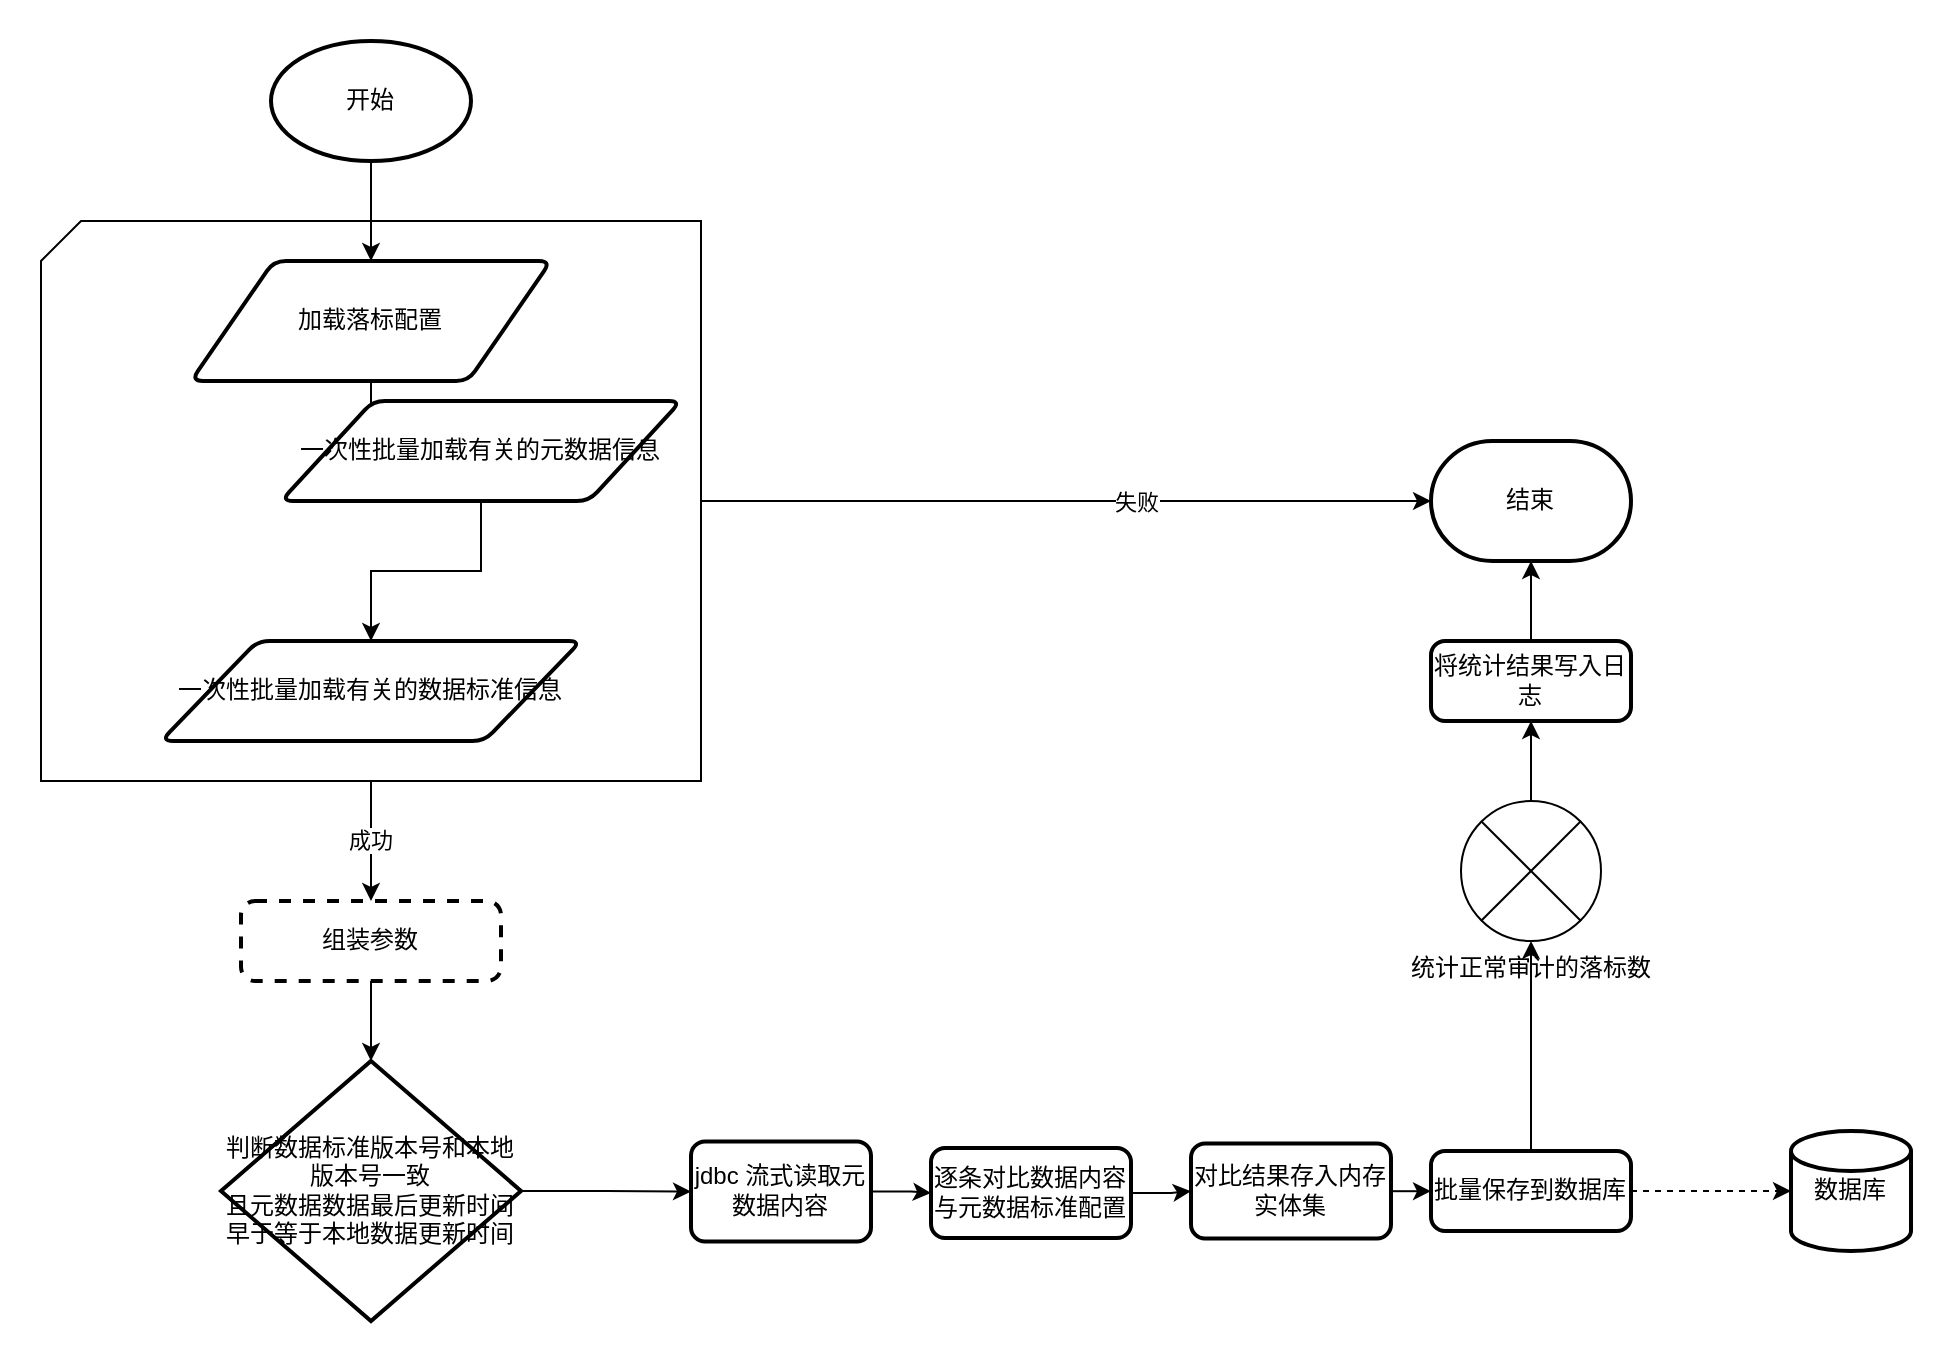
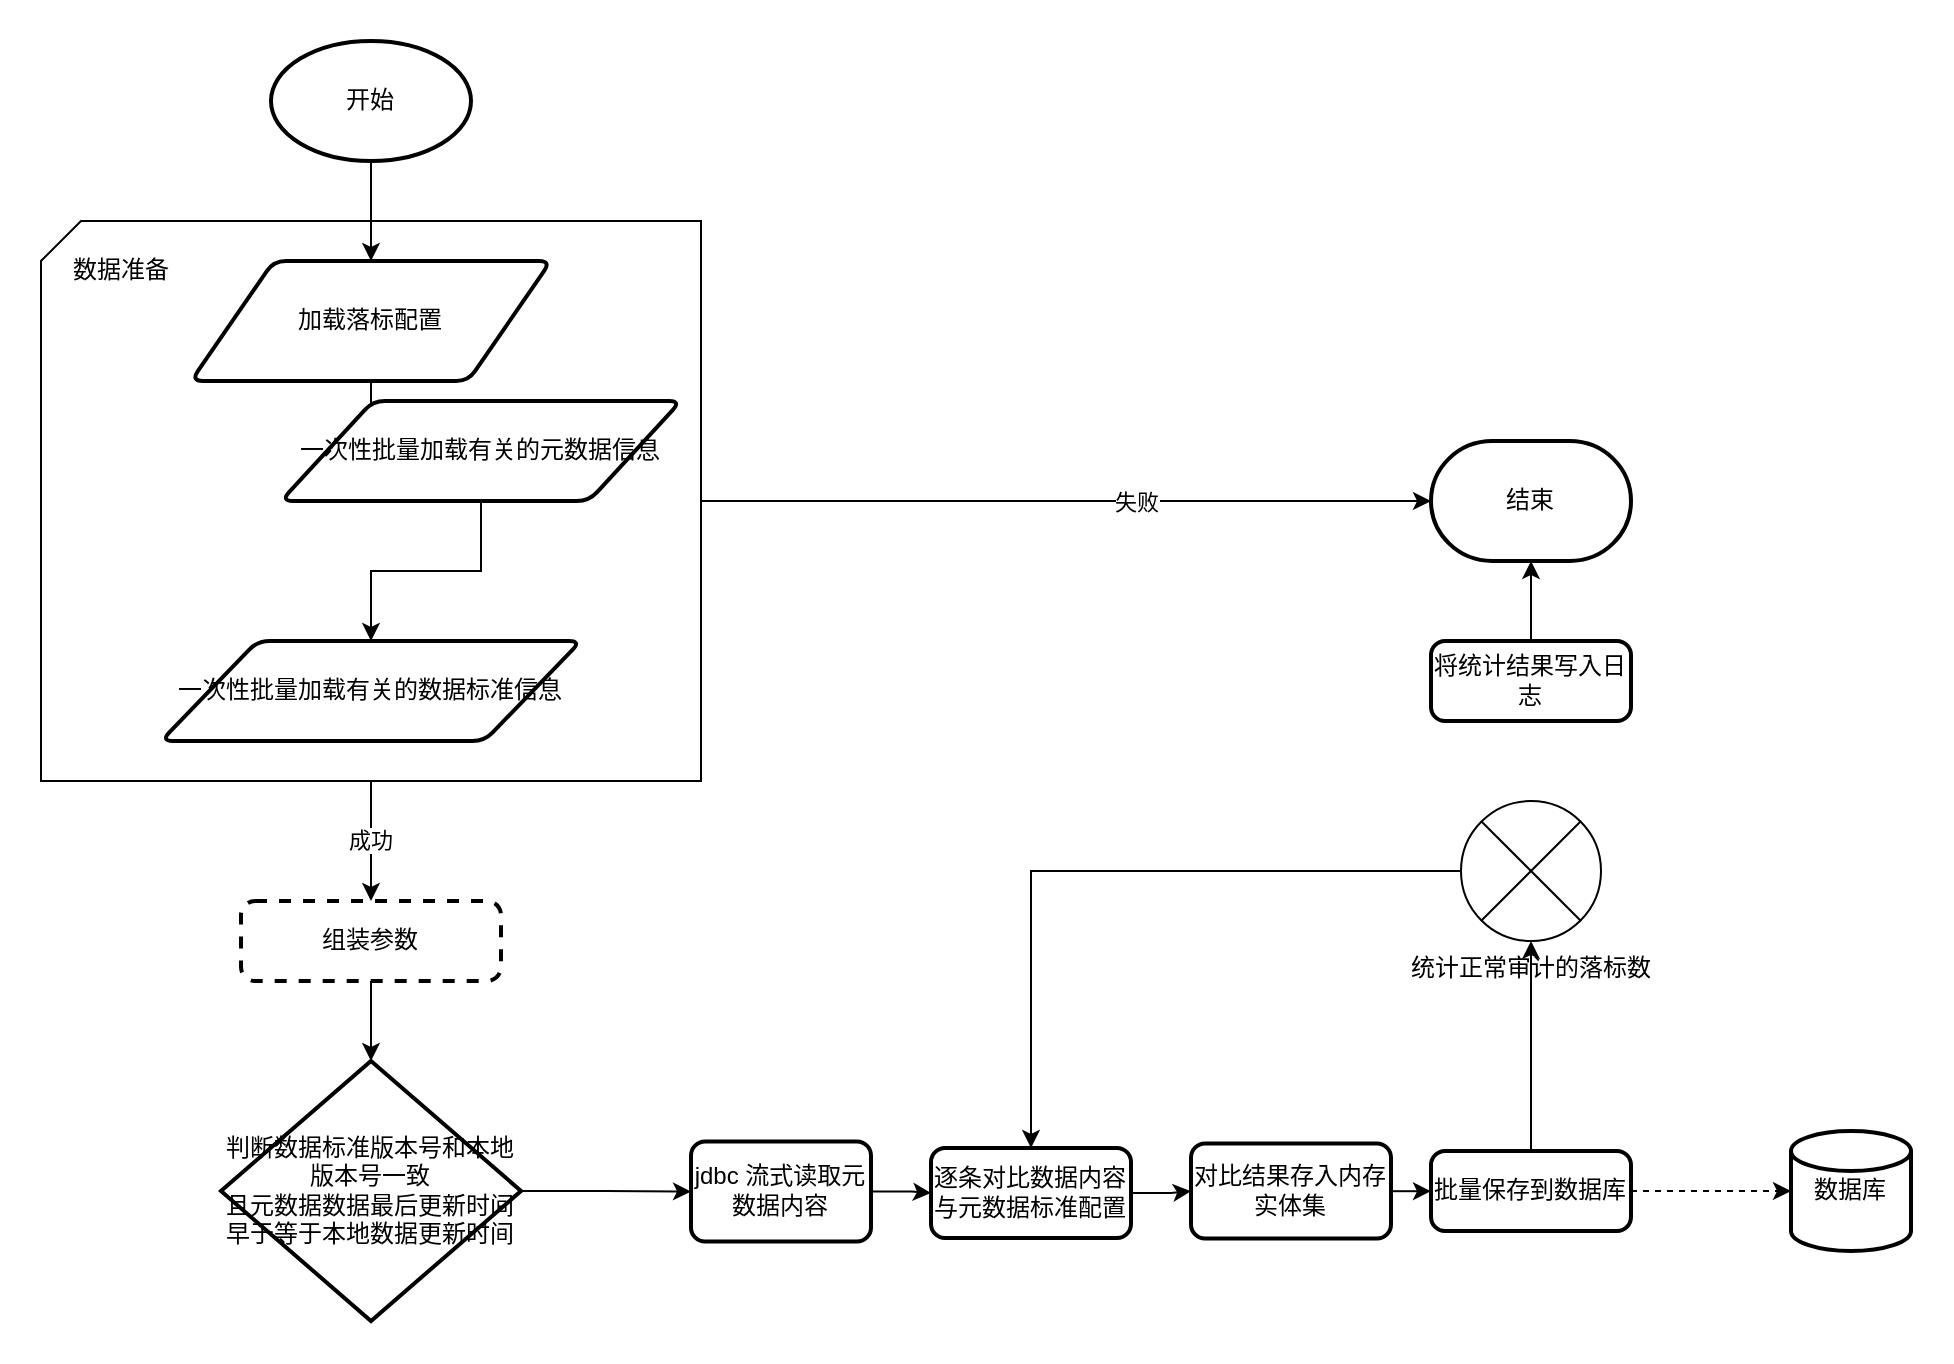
  <mxCell id="0" />
  <mxCell id="1" parent="0" />
  <mxCell id="2" value="" style="edgeStyle=orthogonalEdgeStyle;rounded=0;orthogonalLoop=1;jettySize=auto;html=1;" edge="1" parent="1" source="5" target="14"><mxGeometry relative="1" as="geometry" /></mxCell>
  <mxCell id="3" value="失败" style="edgeLabel;html=1;align=center;verticalAlign=middle;resizable=0;points=[];" vertex="1" connectable="0" parent="2"><mxGeometry x="0.187" relative="1" as="geometry"><mxPoint as="offset" /></mxGeometry></mxCell>
  <mxCell id="4" value="成功" style="edgeStyle=orthogonalEdgeStyle;rounded=0;orthogonalLoop=1;jettySize=auto;html=1;entryX=0.5;entryY=0;entryDx=0;entryDy=0;" edge="1" parent="1" source="5" target="16"><mxGeometry relative="1" as="geometry" /></mxCell>
  <mxCell id="5" value="" style="verticalLabelPosition=bottom;verticalAlign=top;html=1;shape=card;whiteSpace=wrap;size=20;arcSize=12;" vertex="1" parent="1"><mxGeometry x="20" y="110" width="330" height="280" as="geometry" /></mxCell>
  <mxCell id="6" value="" style="edgeStyle=orthogonalEdgeStyle;rounded=0;orthogonalLoop=1;jettySize=auto;html=1;" edge="1" parent="1" source="7" target="9"><mxGeometry relative="1" as="geometry" /></mxCell>
  <mxCell id="7" value="开始" style="strokeWidth=2;html=1;shape=mxgraph.flowchart.start_1;whiteSpace=wrap;" vertex="1" parent="1"><mxGeometry x="135" y="20" width="100" height="60" as="geometry" /></mxCell>
  <mxCell id="8" value="" style="edgeStyle=orthogonalEdgeStyle;rounded=0;orthogonalLoop=1;jettySize=auto;html=1;" edge="1" parent="1" source="9" target="11"><mxGeometry relative="1" as="geometry" /></mxCell>
  <mxCell id="9" value="加载落标配置" style="shape=parallelogram;html=1;strokeWidth=2;perimeter=parallelogramPerimeter;whiteSpace=wrap;rounded=1;arcSize=12;size=0.23;" vertex="1" parent="1"><mxGeometry x="95" y="130" width="180" height="60" as="geometry" /></mxCell>
  <mxCell id="10" value="" style="edgeStyle=orthogonalEdgeStyle;rounded=0;orthogonalLoop=1;jettySize=auto;html=1;" edge="1" parent="1" source="11" target="12"><mxGeometry relative="1" as="geometry" /></mxCell>
  <mxCell id="11" value="一次性批量加载有关的元数据信息" style="shape=parallelogram;html=1;strokeWidth=2;perimeter=parallelogramPerimeter;whiteSpace=wrap;rounded=1;arcSize=12;size=0.23;" vertex="1" parent="1"><mxGeometry x="140" y="200" width="200" height="50" as="geometry" /></mxCell>
  <mxCell id="12" value="一次性批量加载有关的数据标准信息" style="shape=parallelogram;html=1;strokeWidth=2;perimeter=parallelogramPerimeter;whiteSpace=wrap;rounded=1;arcSize=12;size=0.23;" vertex="1" parent="1"><mxGeometry x="80" y="320" width="210" height="50" as="geometry" /></mxCell>
+ <mxCell id="13" value="数据准备" style="text;html=1;resizable=0;autosize=1;align=center;verticalAlign=middle;points=[];fillColor=none;strokeColor=none;rounded=0;" vertex="1" parent="1"><mxGeometry x="25" y="120" width="70" height="30" as="geometry" /></mxCell>
  <mxCell id="14" value="结束" style="strokeWidth=2;html=1;shape=mxgraph.flowchart.terminator;whiteSpace=wrap;" vertex="1" parent="1"><mxGeometry x="715" y="220" width="100" height="60" as="geometry" /></mxCell>
  <mxCell id="15" value="" style="edgeStyle=orthogonalEdgeStyle;rounded=0;orthogonalLoop=1;jettySize=auto;html=1;" edge="1" parent="1" source="16" target="32"><mxGeometry relative="1" as="geometry" /></mxCell>
  <mxCell id="16" value="组装参数" style="rounded=1;whiteSpace=wrap;html=1;absoluteArcSize=1;arcSize=14;strokeWidth=2;dashed=1;" vertex="1" parent="1"><mxGeometry x="120" y="450" width="130" height="40" as="geometry" /></mxCell>
  <mxCell id="17" value="" style="edgeStyle=orthogonalEdgeStyle;rounded=0;orthogonalLoop=1;jettySize=auto;html=1;" edge="1" parent="1" source="18" target="20"><mxGeometry relative="1" as="geometry" /></mxCell>
  <mxCell id="18" value="jdbc 流式读取元数据内容" style="rounded=1;whiteSpace=wrap;html=1;absoluteArcSize=1;arcSize=14;strokeWidth=2;" vertex="1" parent="1"><mxGeometry x="345" y="570.25" width="90" height="50" as="geometry" /></mxCell>
  <mxCell id="19" value="" style="edgeStyle=orthogonalEdgeStyle;rounded=0;orthogonalLoop=1;jettySize=auto;html=1;" edge="1" parent="1" source="20" target="22"><mxGeometry relative="1" as="geometry" /></mxCell>
  <mxCell id="20" value="逐条对比数据内容与元数据标准配置" style="rounded=1;whiteSpace=wrap;html=1;absoluteArcSize=1;arcSize=14;strokeWidth=2;" vertex="1" parent="1"><mxGeometry x="465" y="573.5" width="100" height="45" as="geometry" /></mxCell>
  <mxCell id="21" value="" style="edgeStyle=orthogonalEdgeStyle;rounded=0;orthogonalLoop=1;jettySize=auto;html=1;" edge="1" parent="1" source="22" target="30"><mxGeometry relative="1" as="geometry" /></mxCell>
  <mxCell id="22" value="对比结果存入内存实体集" style="rounded=1;whiteSpace=wrap;html=1;absoluteArcSize=1;arcSize=14;strokeWidth=2;" vertex="1" parent="1"><mxGeometry x="595" y="571.25" width="100" height="47.5" as="geometry" /></mxCell>
  <mxCell id="23" value="数据库" style="strokeWidth=2;html=1;shape=mxgraph.flowchart.database;whiteSpace=wrap;" vertex="1" parent="1"><mxGeometry x="895" y="565" width="60" height="60" as="geometry" /></mxCell>
- <mxCell id="24" value="" style="edgeStyle=orthogonalEdgeStyle;rounded=0;orthogonalLoop=1;jettySize=auto;html=1;" edge="1" parent="1" source="25" target="27"><mxGeometry relative="1" as="geometry" /></mxCell>
+ <mxCell id="24" value="" style="edgeStyle=orthogonalEdgeStyle;rounded=0;orthogonalLoop=1;jettySize=auto;html=1;" edge="1" parent="1" source="25" target="20"><mxGeometry relative="1" as="geometry" /></mxCell>
  <mxCell id="25" value="统计正常审计的落标数" style="verticalLabelPosition=bottom;verticalAlign=top;html=1;shape=mxgraph.flowchart.or;" vertex="1" parent="1"><mxGeometry x="730" y="400" width="70" height="70" as="geometry" /></mxCell>
  <mxCell id="26" value="" style="edgeStyle=orthogonalEdgeStyle;rounded=0;orthogonalLoop=1;jettySize=auto;html=1;" edge="1" parent="1" source="27" target="14"><mxGeometry relative="1" as="geometry" /></mxCell>
  <mxCell id="27" value="将统计结果写入日志" style="rounded=1;whiteSpace=wrap;html=1;absoluteArcSize=1;arcSize=14;strokeWidth=2;" vertex="1" parent="1"><mxGeometry x="715" y="320" width="100" height="40" as="geometry" /></mxCell>
  <mxCell id="28" style="edgeStyle=orthogonalEdgeStyle;rounded=0;orthogonalLoop=1;jettySize=auto;html=1;entryX=0.5;entryY=1;entryDx=0;entryDy=0;entryPerimeter=0;" edge="1" parent="1" source="30" target="25"><mxGeometry relative="1" as="geometry" /></mxCell>
  <mxCell id="29" value="" style="edgeStyle=orthogonalEdgeStyle;rounded=0;orthogonalLoop=1;jettySize=auto;html=1;dashed=1;" edge="1" parent="1" source="30" target="23"><mxGeometry relative="1" as="geometry" /></mxCell>
  <mxCell id="30" value="批量保存到数据库" style="rounded=1;whiteSpace=wrap;html=1;absoluteArcSize=1;arcSize=14;strokeWidth=2;" vertex="1" parent="1"><mxGeometry x="715" y="575" width="100" height="40" as="geometry" /></mxCell>
  <mxCell id="31" style="edgeStyle=orthogonalEdgeStyle;rounded=0;orthogonalLoop=1;jettySize=auto;html=1;entryX=0;entryY=0.5;entryDx=0;entryDy=0;" edge="1" parent="1" source="32" target="18"><mxGeometry relative="1" as="geometry" /></mxCell>
  <mxCell id="32" value="判断数据标准版本号和本地版本号一致&lt;br&gt;且元数据数据最后更新时间早于等于本地数据更新时间" style="strokeWidth=2;html=1;shape=mxgraph.flowchart.decision;whiteSpace=wrap;" vertex="1" parent="1"><mxGeometry x="110" y="530" width="150" height="130" as="geometry" /></mxCell>
